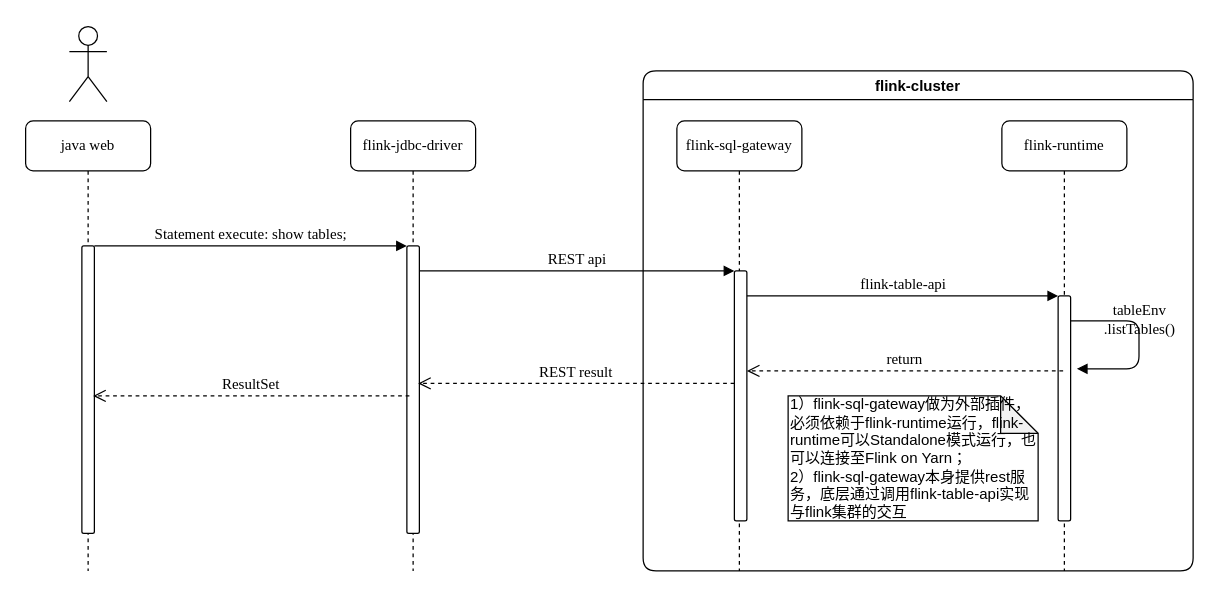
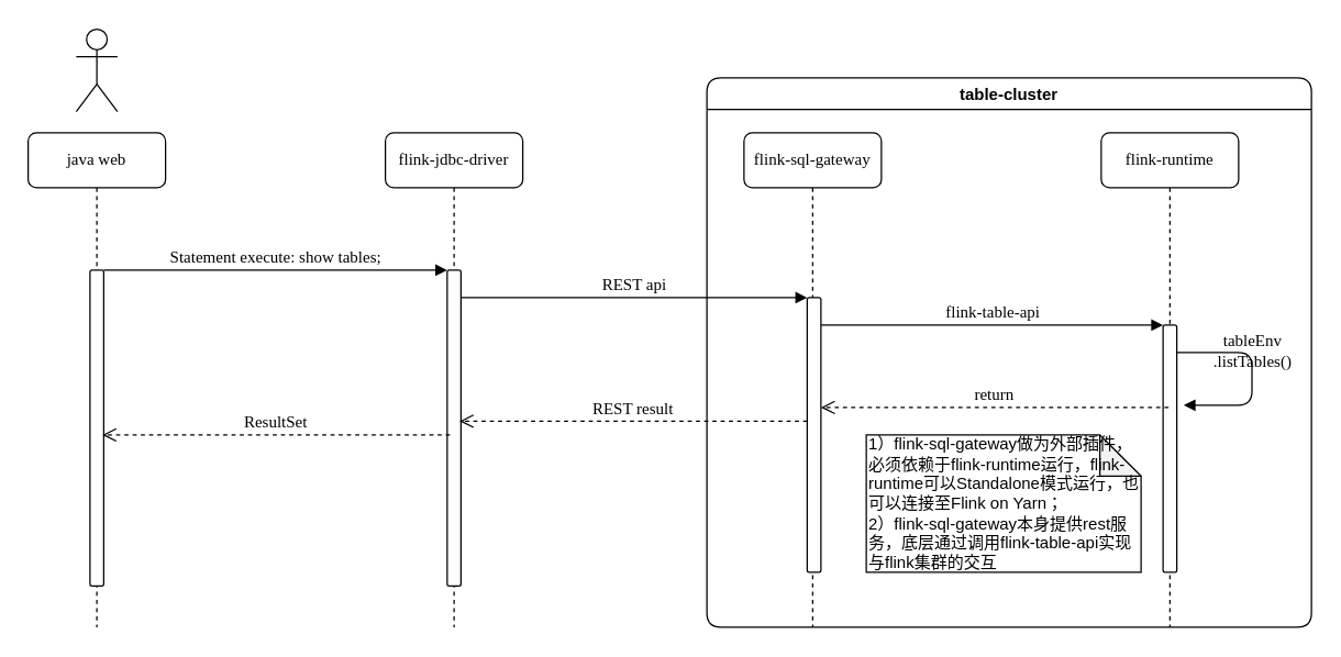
  <mxCell id="0" />
  <mxCell id="1" parent="0" />
  <mxCell id="2" value="flink-jdbc-driver" style="shape=umlLifeline;perimeter=lifelinePerimeter;whiteSpace=wrap;html=1;container=1;collapsible=0;recursiveResize=0;outlineConnect=0;shadow=0;comic=0;labelBackgroundColor=none;strokeWidth=1;fontFamily=Verdana;fontSize=12;align=center;rounded=1;" parent="1" vertex="1"><mxGeometry x="280" y="96" width="100" height="360" as="geometry" /></mxCell>
  <mxCell id="3" value="" style="html=1;points=[];perimeter=orthogonalPerimeter;shadow=0;comic=0;labelBackgroundColor=none;strokeWidth=1;fontFamily=Verdana;fontSize=12;align=center;rounded=1;" parent="2" vertex="1"><mxGeometry x="45" y="100" width="10" height="230" as="geometry" /></mxCell>
  <mxCell id="4" value="flink-sql-gateway" style="shape=umlLifeline;perimeter=lifelinePerimeter;whiteSpace=wrap;html=1;container=1;collapsible=0;recursiveResize=0;outlineConnect=0;shadow=0;comic=0;labelBackgroundColor=none;strokeWidth=1;fontFamily=Verdana;fontSize=12;align=center;rounded=1;" parent="1" vertex="1"><mxGeometry x="541" y="96" width="100" height="360" as="geometry" /></mxCell>
  <mxCell id="5" value="" style="html=1;points=[];perimeter=orthogonalPerimeter;shadow=0;comic=0;labelBackgroundColor=none;strokeWidth=1;fontFamily=Verdana;fontSize=12;align=center;rounded=1;" parent="4" vertex="1"><mxGeometry x="46" y="120" width="10" height="200" as="geometry" /></mxCell>
  <mxCell id="6" value="&lt;span&gt;flink-runtime&lt;/span&gt;" style="shape=umlLifeline;perimeter=lifelinePerimeter;whiteSpace=wrap;html=1;container=1;collapsible=0;recursiveResize=0;outlineConnect=0;shadow=0;comic=0;labelBackgroundColor=none;strokeWidth=1;fontFamily=Verdana;fontSize=12;align=center;rounded=1;" parent="1" vertex="1"><mxGeometry x="801" y="96" width="100" height="360" as="geometry" /></mxCell>
  <mxCell id="7" value="java web" style="shape=umlLifeline;perimeter=lifelinePerimeter;whiteSpace=wrap;html=1;container=1;collapsible=0;recursiveResize=0;outlineConnect=0;shadow=0;comic=0;labelBackgroundColor=none;strokeWidth=1;fontFamily=Verdana;fontSize=12;align=center;rounded=1;" parent="1" vertex="1"><mxGeometry x="20" y="96" width="100" height="360" as="geometry" /></mxCell>
  <mxCell id="8" value="" style="html=1;points=[];perimeter=orthogonalPerimeter;shadow=0;comic=0;labelBackgroundColor=none;strokeWidth=1;fontFamily=Verdana;fontSize=12;align=center;rounded=1;" parent="7" vertex="1"><mxGeometry x="45" y="100" width="10" height="230" as="geometry" /></mxCell>
  <mxCell id="9" value="" style="html=1;points=[];perimeter=orthogonalPerimeter;shadow=0;comic=0;labelBackgroundColor=none;strokeWidth=1;fontFamily=Verdana;fontSize=12;align=center;rounded=1;" parent="1" vertex="1"><mxGeometry x="846" y="236" width="10" height="180" as="geometry" /></mxCell>
  <mxCell id="10" value="flink-table-api" style="html=1;verticalAlign=bottom;endArrow=block;labelBackgroundColor=none;fontFamily=Verdana;fontSize=12;edgeStyle=elbowEdgeStyle;elbow=vertical;" parent="1" source="5" target="9" edge="1"><mxGeometry relative="1" as="geometry"><mxPoint x="430" y="236" as="sourcePoint" /><Array as="points"><mxPoint x="600" y="236" /></Array></mxGeometry></mxCell>
  <mxCell id="11" value="Statement execute: show tables;" style="html=1;verticalAlign=bottom;endArrow=block;entryX=0;entryY=0;labelBackgroundColor=none;fontFamily=Verdana;fontSize=12;edgeStyle=elbowEdgeStyle;elbow=vertical;" parent="1" source="8" target="3" edge="1"><mxGeometry relative="1" as="geometry"><mxPoint x="140" y="206" as="sourcePoint" /></mxGeometry></mxCell>
  <mxCell id="12" value="REST api" style="html=1;verticalAlign=bottom;endArrow=block;entryX=0;entryY=0;labelBackgroundColor=none;fontFamily=Verdana;fontSize=12;edgeStyle=elbowEdgeStyle;elbow=vertical;" parent="1" source="3" target="5" edge="1"><mxGeometry relative="1" as="geometry"><mxPoint x="290" y="216" as="sourcePoint" /></mxGeometry></mxCell>
  <mxCell id="13" value="" style="shape=umlActor;verticalLabelPosition=bottom;verticalAlign=top;html=1;outlineConnect=0;rounded=1;" vertex="1" parent="1"><mxGeometry x="55" y="20.5" width="30" height="60" as="geometry" /></mxCell>
- <mxCell id="14" value="flink-cluster" style="swimlane;rounded=1;sketch=0;startSize=23;" vertex="1" parent="1"><mxGeometry x="514" y="56" width="440" height="400" as="geometry" /></mxCell>
+ <mxCell id="14" value="table-cluster" style="swimlane;rounded=1;sketch=0;startSize=23;" vertex="1" parent="1"><mxGeometry x="514" y="56" width="440" height="400" as="geometry" /></mxCell>
  <mxCell id="15" value="tableEnv&lt;br&gt;.listTables()" style="html=1;verticalAlign=bottom;endArrow=block;labelBackgroundColor=none;fontFamily=Verdana;fontSize=12;elbow=vertical;edgeStyle=orthogonalEdgeStyle;entryX=1;entryY=0.286;entryPerimeter=0;exitX=1.038;exitY=0.345;exitPerimeter=0;" edge="1" parent="14"><mxGeometry relative="1" as="geometry"><mxPoint x="342.003" y="200" as="sourcePoint" /><mxPoint x="347.003" y="238.333" as="targetPoint" /><Array as="points"><mxPoint x="396.67" y="200" /><mxPoint x="396.67" y="238" /></Array></mxGeometry></mxCell>
  <mxCell id="16" value="1）flink-sql-gateway做为外部插件，必须依赖于flink-runtime运行，flink-runtime可以Standalone模式运行，也可以连接至Flink on Yarn；&lt;br&gt;2）flink-sql-gateway本身提供rest服务，底层通过调用flink-table-api实现与flink集群的交互" style="shape=note;whiteSpace=wrap;html=1;backgroundOutline=1;darkOpacity=0.05;rounded=1;sketch=0;align=left;" vertex="1" parent="14"><mxGeometry x="116" y="260" width="200" height="100" as="geometry" /></mxCell>
  <mxCell id="17" value="return" style="html=1;verticalAlign=bottom;endArrow=open;dashed=1;endSize=8;labelBackgroundColor=none;fontFamily=Verdana;fontSize=12;edgeStyle=elbowEdgeStyle;elbow=vertical;rounded=0;entryX=1;entryY=0.4;entryDx=0;entryDy=0;entryPerimeter=0;" edge="1" parent="1" target="5"><mxGeometry relative="1" as="geometry"><mxPoint x="630" y="302" as="targetPoint" /><Array as="points"><mxPoint x="730" y="296" /></Array><mxPoint x="850" y="296" as="sourcePoint" /></mxGeometry></mxCell>
  <mxCell id="18" value="REST result" style="html=1;verticalAlign=bottom;endArrow=open;dashed=1;endSize=8;labelBackgroundColor=none;fontFamily=Verdana;fontSize=12;edgeStyle=elbowEdgeStyle;elbow=vertical;rounded=0;entryX=1;entryY=0.4;entryDx=0;entryDy=0;entryPerimeter=0;" edge="1" parent="1"><mxGeometry relative="1" as="geometry"><mxPoint x="334" y="306" as="targetPoint" /><Array as="points"><mxPoint x="467" y="306" /></Array><mxPoint x="587" y="306" as="sourcePoint" /></mxGeometry></mxCell>
  <mxCell id="19" value="ResultSet" style="html=1;verticalAlign=bottom;endArrow=open;dashed=1;endSize=8;labelBackgroundColor=none;fontFamily=Verdana;fontSize=12;edgeStyle=elbowEdgeStyle;elbow=vertical;rounded=0;entryX=1;entryY=0.4;entryDx=0;entryDy=0;entryPerimeter=0;" edge="1" parent="1"><mxGeometry relative="1" as="geometry"><mxPoint x="74" y="316" as="targetPoint" /><Array as="points"><mxPoint x="207" y="316" /></Array><mxPoint x="327" y="316" as="sourcePoint" /></mxGeometry></mxCell>
